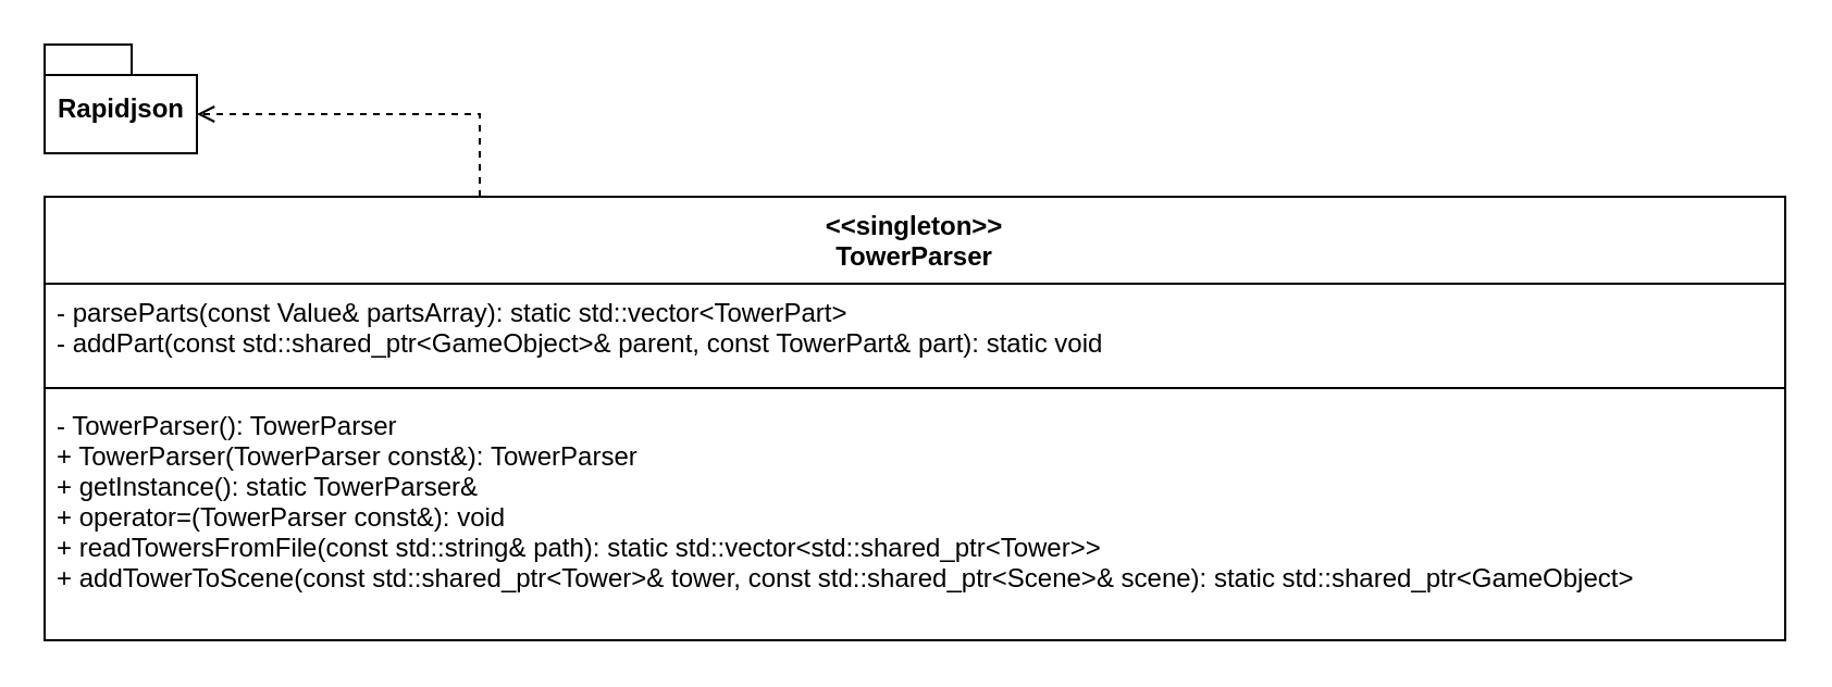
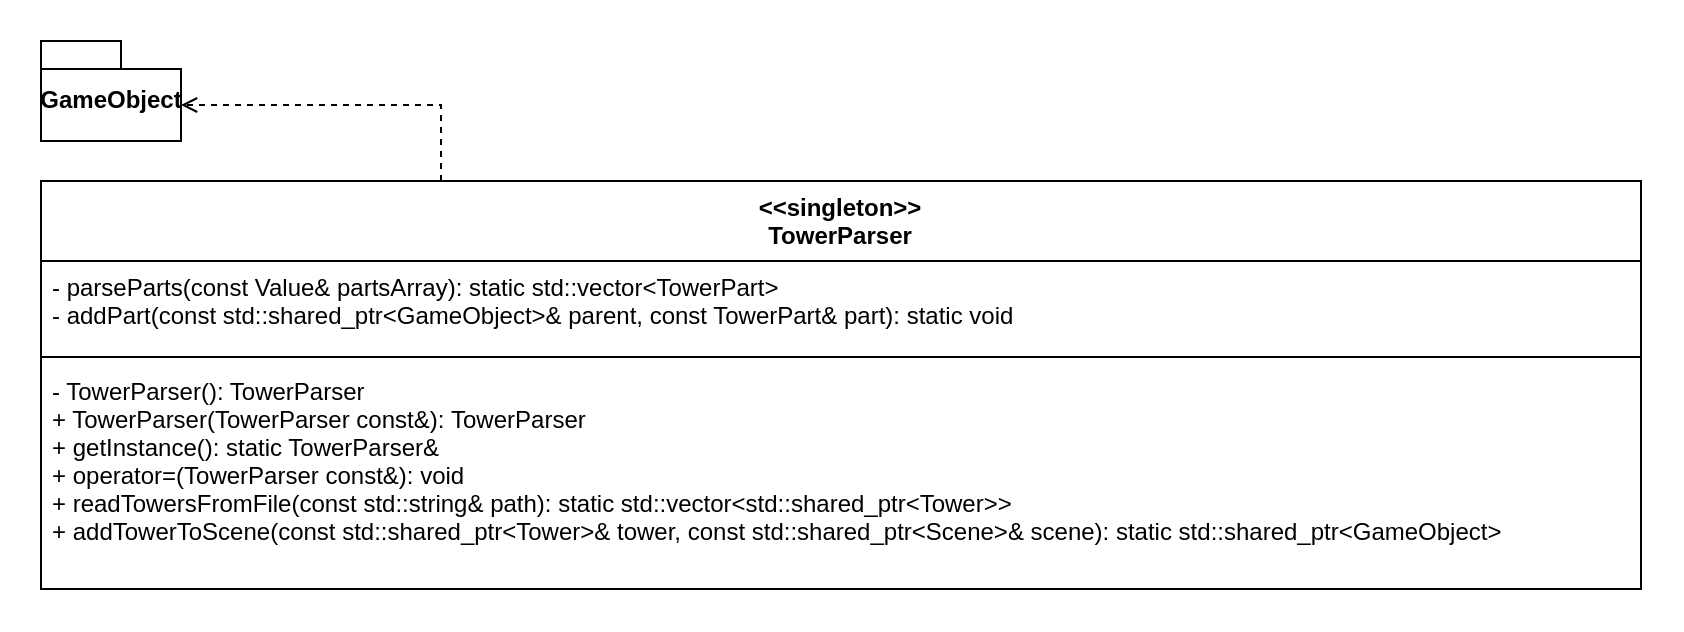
  <mxCell id="0" />
  <mxCell id="1" parent="0" />
  <mxCell id="2" style="edgeStyle=orthogonalEdgeStyle;rounded=0;orthogonalLoop=1;jettySize=auto;html=1;exitX=0.25;exitY=0;exitDx=0;exitDy=0;entryX=0;entryY=0;entryDx=70;entryDy=32;entryPerimeter=0;endArrow=open;endFill=0;dashed=1;" parent="1" source="3" target="7" edge="1"><mxGeometry relative="1" as="geometry" /></mxCell>
  <mxCell id="3" value="&lt;&lt;singleton&gt;&gt;&#10;TowerParser" style="swimlane;fontStyle=1;align=center;verticalAlign=top;childLayout=stackLayout;horizontal=1;startSize=40;horizontalStack=0;resizeParent=1;resizeParentMax=0;resizeLast=0;collapsible=1;marginBottom=0;" parent="1" vertex="1"><mxGeometry x="20" y="90" width="800" height="204" as="geometry" /></mxCell>
  <mxCell id="4" value="- parseParts(const Value&amp; partsArray): static std::vector&lt;TowerPart&gt; &#10;- addPart(const std::shared_ptr&lt;GameObject&gt;&amp; parent, const TowerPart&amp; part): static void" style="text;strokeColor=none;fillColor=none;align=left;verticalAlign=top;spacingLeft=4;spacingRight=4;overflow=hidden;rotatable=0;points=[[0,0.5],[1,0.5]];portConstraint=eastwest;" parent="3" vertex="1"><mxGeometry y="40" width="800" height="44" as="geometry" /></mxCell>
  <mxCell id="5" value="" style="line;strokeWidth=1;fillColor=none;align=left;verticalAlign=middle;spacingTop=-1;spacingLeft=3;spacingRight=3;rotatable=0;labelPosition=right;points=[];portConstraint=eastwest;" parent="3" vertex="1"><mxGeometry y="84" width="800" height="8" as="geometry" /></mxCell>
  <mxCell id="6" value="- TowerParser(): TowerParser&#10;+ TowerParser(TowerParser const&amp;): TowerParser&#10;+ getInstance(): static TowerParser&amp; &#10;+ operator=(TowerParser const&amp;): void &#10;+ readTowersFromFile(const std::string&amp; path): static std::vector&lt;std::shared_ptr&lt;Tower&gt;&gt;&#10;+ addTowerToScene(const std::shared_ptr&lt;Tower&gt;&amp; tower, const std::shared_ptr&lt;Scene&gt;&amp; scene): static std::shared_ptr&lt;GameObject&gt; " style="text;strokeColor=none;fillColor=none;align=left;verticalAlign=top;spacingLeft=4;spacingRight=4;overflow=hidden;rotatable=0;points=[[0,0.5],[1,0.5]];portConstraint=eastwest;" parent="3" vertex="1"><mxGeometry y="92" width="800" height="112" as="geometry" /></mxCell>
- <mxCell id="7" value="Rapidjson" style="shape=folder;fontStyle=1;spacingTop=10;tabWidth=40;tabHeight=14;tabPosition=left;html=1;" parent="1" vertex="1"><mxGeometry x="20" y="20" width="70" height="50" as="geometry" /></mxCell>
+ <mxCell id="7" value="GameObject" style="shape=folder;fontStyle=1;spacingTop=10;tabWidth=40;tabHeight=14;tabPosition=left;html=1;" parent="1" vertex="1"><mxGeometry x="20" y="20" width="70" height="50" as="geometry" /></mxCell>
